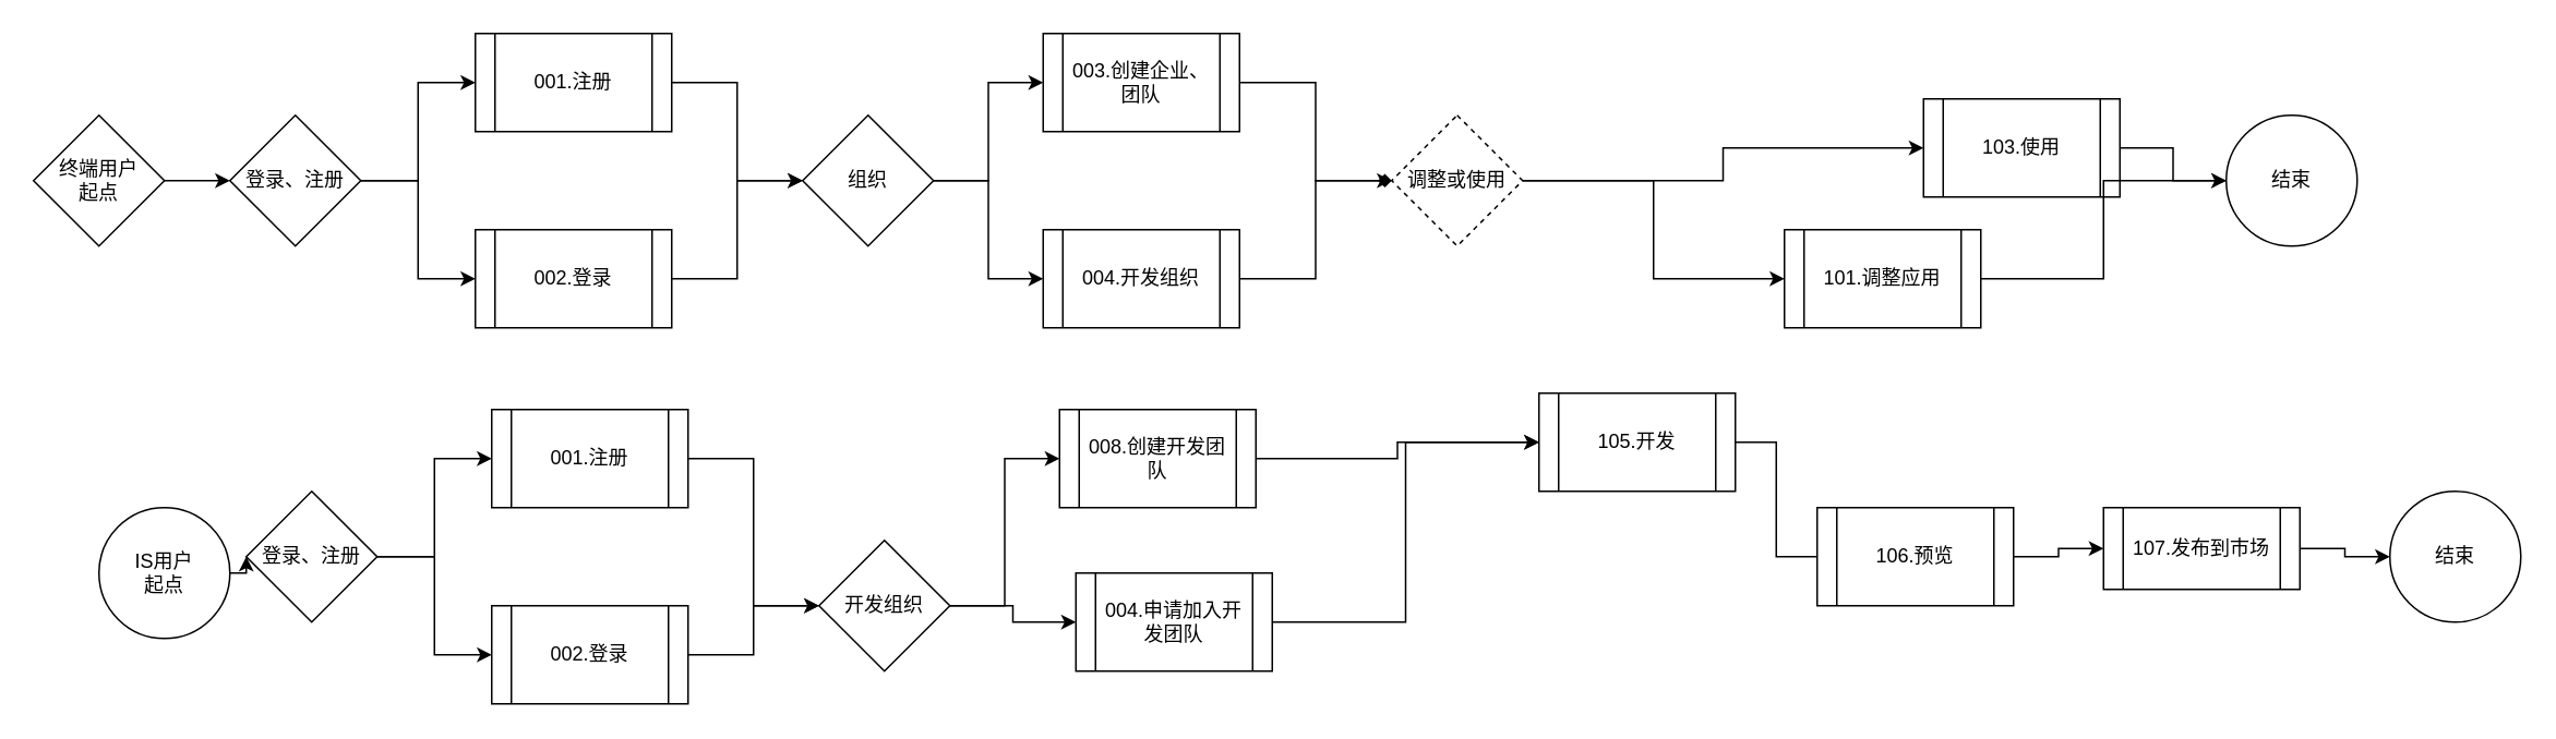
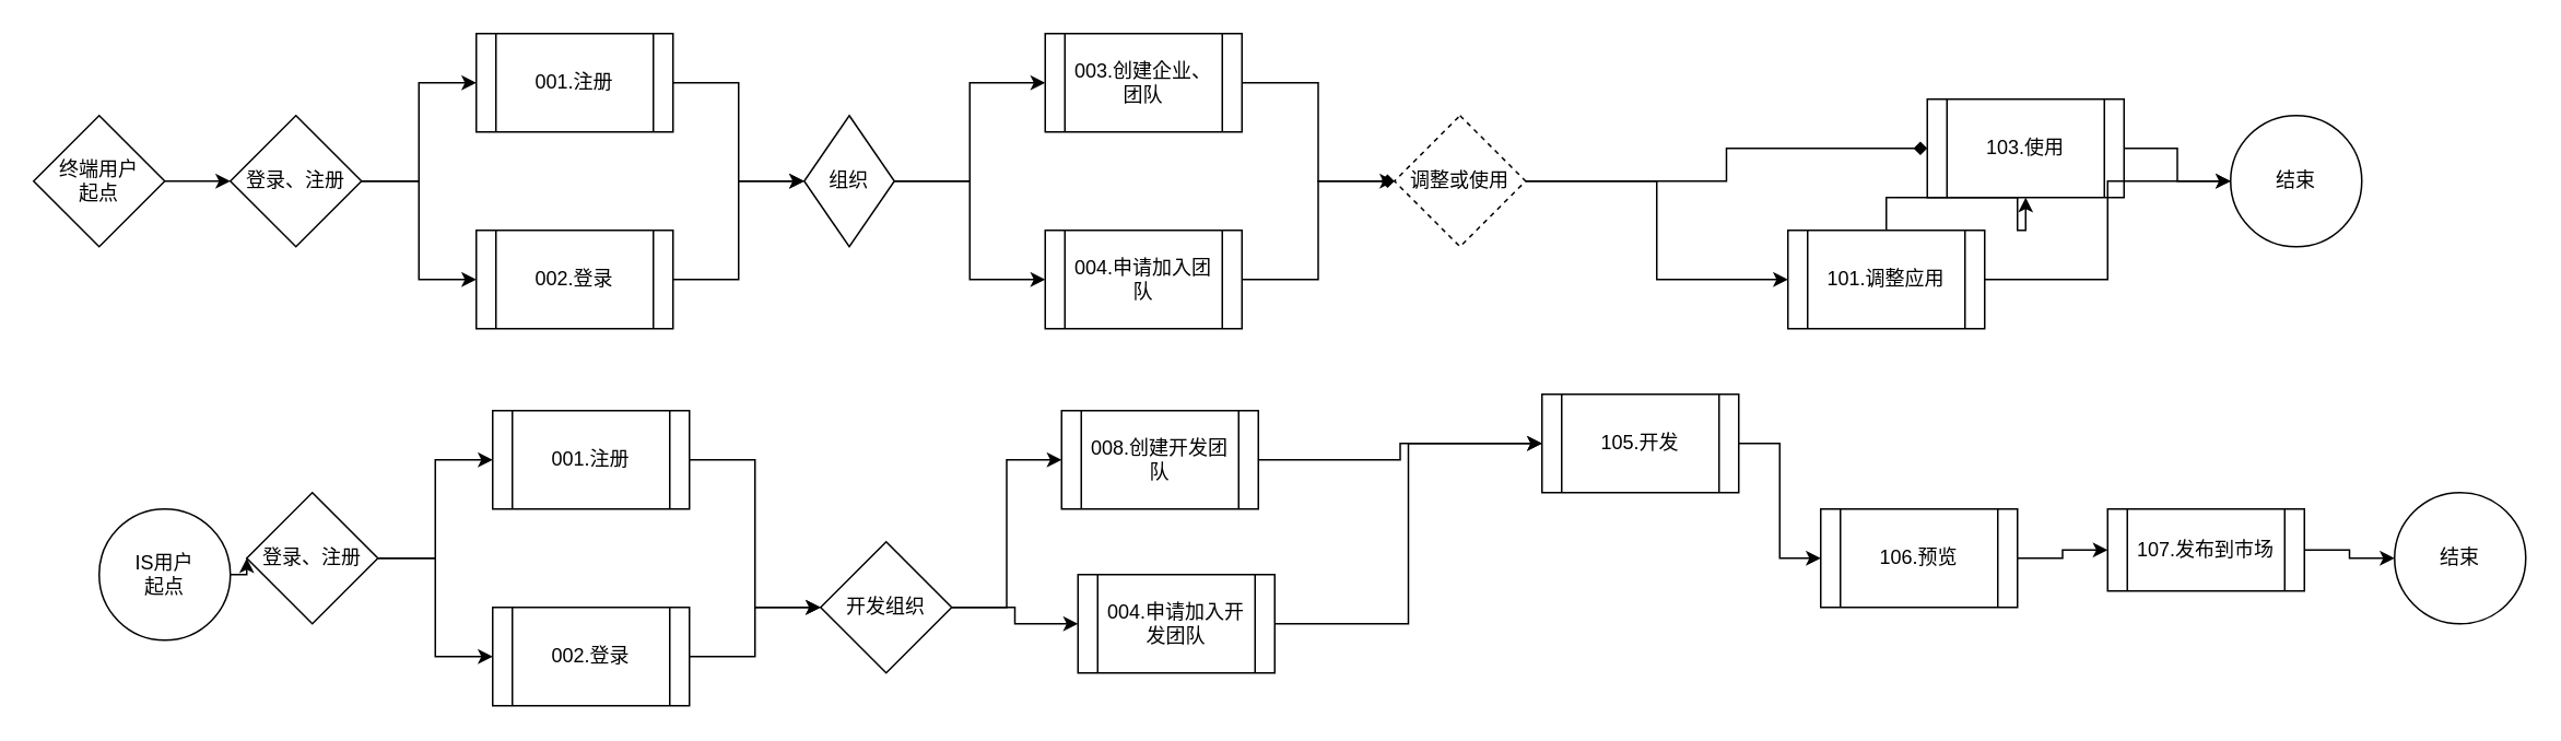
  <mxCell id="0" />
  <mxCell id="1" parent="0" />
  <mxCell id="2" style="edgeStyle=orthogonalEdgeStyle;rounded=0;orthogonalLoop=1;jettySize=auto;html=1;exitX=1;exitY=0.5;exitDx=0;exitDy=0;entryX=0;entryY=0.5;entryDx=0;entryDy=0;" parent="1" source="3" target="6" edge="1"><mxGeometry relative="1" as="geometry" /></mxCell>
  <mxCell id="3" value="终端用户&lt;br&gt;起点" style="rhombus;whiteSpace=wrap;html=1;aspect=fixed;" parent="1" vertex="1"><mxGeometry x="20" y="70" width="80" height="80" as="geometry" /></mxCell>
  <mxCell id="4" style="edgeStyle=orthogonalEdgeStyle;rounded=0;orthogonalLoop=1;jettySize=auto;html=1;exitX=1;exitY=0.5;exitDx=0;exitDy=0;entryX=0;entryY=0.5;entryDx=0;entryDy=0;" parent="1" source="6" target="8" edge="1"><mxGeometry relative="1" as="geometry" /></mxCell>
  <mxCell id="5" style="edgeStyle=orthogonalEdgeStyle;rounded=0;orthogonalLoop=1;jettySize=auto;html=1;exitX=1;exitY=0.5;exitDx=0;exitDy=0;entryX=0;entryY=0.5;entryDx=0;entryDy=0;" parent="1" source="6" target="10" edge="1"><mxGeometry relative="1" as="geometry" /></mxCell>
  <mxCell id="6" value="登录、注册" style="rhombus;whiteSpace=wrap;html=1;" parent="1" vertex="1"><mxGeometry x="140" y="70" width="80" height="80" as="geometry" /></mxCell>
  <mxCell id="7" style="edgeStyle=orthogonalEdgeStyle;rounded=0;orthogonalLoop=1;jettySize=auto;html=1;exitX=1;exitY=0.5;exitDx=0;exitDy=0;entryX=0;entryY=0.5;entryDx=0;entryDy=0;" parent="1" source="8" target="13" edge="1"><mxGeometry relative="1" as="geometry" /></mxCell>
  <mxCell id="8" value="001.注册" style="shape=process;whiteSpace=wrap;html=1;backgroundOutline=1;" parent="1" vertex="1"><mxGeometry x="290" y="20" width="120" height="60" as="geometry" /></mxCell>
  <mxCell id="9" style="edgeStyle=orthogonalEdgeStyle;rounded=0;orthogonalLoop=1;jettySize=auto;html=1;exitX=1;exitY=0.5;exitDx=0;exitDy=0;entryX=0;entryY=0.5;entryDx=0;entryDy=0;" parent="1" source="10" target="13" edge="1"><mxGeometry relative="1" as="geometry" /></mxCell>
  <mxCell id="10" value="002.登录" style="shape=process;whiteSpace=wrap;html=1;backgroundOutline=1;" parent="1" vertex="1"><mxGeometry x="290" y="140" width="120" height="60" as="geometry" /></mxCell>
  <mxCell id="11" style="edgeStyle=orthogonalEdgeStyle;rounded=0;orthogonalLoop=1;jettySize=auto;html=1;exitX=1;exitY=0.5;exitDx=0;exitDy=0;entryX=0;entryY=0.5;entryDx=0;entryDy=0;" parent="1" source="13" target="15" edge="1"><mxGeometry relative="1" as="geometry" /></mxCell>
  <mxCell id="12" style="edgeStyle=orthogonalEdgeStyle;rounded=0;orthogonalLoop=1;jettySize=auto;html=1;exitX=1;exitY=0.5;exitDx=0;exitDy=0;entryX=0;entryY=0.5;entryDx=0;entryDy=0;" parent="1" source="13" target="17" edge="1"><mxGeometry relative="1" as="geometry" /></mxCell>
- <mxCell id="13" value="组织" style="rhombus;whiteSpace=wrap;html=1;" parent="1" vertex="1"><mxGeometry x="490" y="70" width="80" height="80" as="geometry" /></mxCell>
+ <mxCell id="13" value="组织" style="rhombus;whiteSpace=wrap;html=1;" parent="1" vertex="1"><mxGeometry x="490" y="70" width="55" height="80" as="geometry" /></mxCell>
  <mxCell id="14" style="edgeStyle=orthogonalEdgeStyle;rounded=0;orthogonalLoop=1;jettySize=auto;html=1;exitX=1;exitY=0.5;exitDx=0;exitDy=0;entryX=0;entryY=0.5;entryDx=0;entryDy=0;" parent="1" source="15" target="20" edge="1"><mxGeometry relative="1" as="geometry" /></mxCell>
  <mxCell id="15" value="003.创建企业、团队" style="shape=process;whiteSpace=wrap;html=1;backgroundOutline=1;" parent="1" vertex="1"><mxGeometry x="637" y="20" width="120" height="60" as="geometry" /></mxCell>
  <mxCell id="16" style="edgeStyle=orthogonalEdgeStyle;rounded=0;orthogonalLoop=1;jettySize=auto;html=1;exitX=1;exitY=0.5;exitDx=0;exitDy=0;entryX=0;entryY=0.5;entryDx=0;entryDy=0;endArrow=diamond;" parent="1" source="17" target="20" edge="1"><mxGeometry relative="1" as="geometry" /></mxCell>
- <mxCell id="17" value="004.开发组织" style="shape=process;whiteSpace=wrap;html=1;backgroundOutline=1;" parent="1" vertex="1"><mxGeometry x="637" y="140" width="120" height="60" as="geometry" /></mxCell>
- <mxCell id="18" style="edgeStyle=orthogonalEdgeStyle;rounded=0;orthogonalLoop=1;jettySize=auto;html=1;exitX=1;exitY=0.5;exitDx=0;exitDy=0;entryX=0;entryY=0.5;entryDx=0;entryDy=0;" parent="1" source="20" target="22" edge="1"><mxGeometry relative="1" as="geometry" /></mxCell>
+ <mxCell id="17" value="004.申请加入团队" style="shape=process;whiteSpace=wrap;html=1;backgroundOutline=1;" parent="1" vertex="1"><mxGeometry x="637" y="140" width="120" height="60" as="geometry" /></mxCell>
+ <mxCell id="18" style="edgeStyle=orthogonalEdgeStyle;rounded=0;orthogonalLoop=1;jettySize=auto;html=1;exitX=1;exitY=0.5;exitDx=0;exitDy=0;entryX=0;entryY=0.5;entryDx=0;entryDy=0;endArrow=diamond;" parent="1" source="20" target="22" edge="1"><mxGeometry relative="1" as="geometry" /></mxCell>
  <mxCell id="19" style="edgeStyle=orthogonalEdgeStyle;rounded=0;orthogonalLoop=1;jettySize=auto;html=1;exitX=1;exitY=0.5;exitDx=0;exitDy=0;entryX=0;entryY=0.5;entryDx=0;entryDy=0;" edge="1" parent="1" source="20" target="25"><mxGeometry relative="1" as="geometry" /></mxCell>
  <mxCell id="20" value="调整或使用" style="rhombus;whiteSpace=wrap;html=1;dashed=1;" parent="1" vertex="1"><mxGeometry x="850" y="70" width="80" height="80" as="geometry" /></mxCell>
  <mxCell id="21" style="edgeStyle=orthogonalEdgeStyle;rounded=0;orthogonalLoop=1;jettySize=auto;html=1;exitX=1;exitY=0.5;exitDx=0;exitDy=0;entryX=0;entryY=0.5;entryDx=0;entryDy=0;" edge="1" parent="1" source="22" target="26"><mxGeometry relative="1" as="geometry" /></mxCell>
  <mxCell id="22" value="103.使用" style="shape=process;whiteSpace=wrap;html=1;backgroundOutline=1;" parent="1" vertex="1"><mxGeometry x="1175" y="60" width="120" height="60" as="geometry" /></mxCell>
  <mxCell id="23" style="edgeStyle=orthogonalEdgeStyle;rounded=0;orthogonalLoop=1;jettySize=auto;html=1;exitX=1;exitY=0.5;exitDx=0;exitDy=0;" edge="1" parent="1" source="25" target="26"><mxGeometry relative="1" as="geometry" /></mxCell>
+ <mxCell id="24" style="edgeStyle=orthogonalEdgeStyle;rounded=0;orthogonalLoop=1;jettySize=auto;html=1;exitX=0.5;exitY=0;exitDx=0;exitDy=0;entryX=0.5;entryY=1;entryDx=0;entryDy=0;" edge="1" parent="1" source="25" target="22"><mxGeometry relative="1" as="geometry" /></mxCell>
  <mxCell id="25" value="101.调整应用" style="shape=process;whiteSpace=wrap;html=1;backgroundOutline=1;" parent="1" vertex="1"><mxGeometry x="1090" y="140" width="120" height="60" as="geometry" /></mxCell>
  <mxCell id="26" value="结束" style="ellipse;whiteSpace=wrap;html=1;aspect=fixed;" parent="1" vertex="1"><mxGeometry x="1360" y="70" width="80" height="80" as="geometry" /></mxCell>
  <mxCell id="27" style="edgeStyle=orthogonalEdgeStyle;rounded=0;orthogonalLoop=1;jettySize=auto;html=1;exitX=1;exitY=0.5;exitDx=0;exitDy=0;entryX=0;entryY=0.5;entryDx=0;entryDy=0;" edge="1" parent="1" source="28" target="31"><mxGeometry relative="1" as="geometry" /></mxCell>
  <mxCell id="28" value="IS用户&lt;br&gt;起点" style="ellipse;whiteSpace=wrap;html=1;aspect=fixed;" vertex="1" parent="1"><mxGeometry x="60" y="310" width="80" height="80" as="geometry" /></mxCell>
  <mxCell id="29" style="edgeStyle=orthogonalEdgeStyle;rounded=0;orthogonalLoop=1;jettySize=auto;html=1;exitX=1;exitY=0.5;exitDx=0;exitDy=0;entryX=0;entryY=0.5;entryDx=0;entryDy=0;" edge="1" parent="1" source="31" target="33"><mxGeometry relative="1" as="geometry" /></mxCell>
  <mxCell id="30" style="edgeStyle=orthogonalEdgeStyle;rounded=0;orthogonalLoop=1;jettySize=auto;html=1;exitX=1;exitY=0.5;exitDx=0;exitDy=0;entryX=0;entryY=0.5;entryDx=0;entryDy=0;" edge="1" parent="1" source="31" target="35"><mxGeometry relative="1" as="geometry" /></mxCell>
  <mxCell id="31" value="登录、注册" style="rhombus;whiteSpace=wrap;html=1;" vertex="1" parent="1"><mxGeometry x="150" y="300" width="80" height="80" as="geometry" /></mxCell>
  <mxCell id="32" style="edgeStyle=orthogonalEdgeStyle;rounded=0;orthogonalLoop=1;jettySize=auto;html=1;exitX=1;exitY=0.5;exitDx=0;exitDy=0;entryX=0;entryY=0.5;entryDx=0;entryDy=0;" edge="1" parent="1" source="33" target="38"><mxGeometry relative="1" as="geometry" /></mxCell>
  <mxCell id="33" value="001.注册" style="shape=process;whiteSpace=wrap;html=1;backgroundOutline=1;" vertex="1" parent="1"><mxGeometry x="300" y="250" width="120" height="60" as="geometry" /></mxCell>
  <mxCell id="34" style="edgeStyle=orthogonalEdgeStyle;rounded=0;orthogonalLoop=1;jettySize=auto;html=1;exitX=1;exitY=0.5;exitDx=0;exitDy=0;entryX=0;entryY=0.5;entryDx=0;entryDy=0;" edge="1" parent="1" source="35" target="38"><mxGeometry relative="1" as="geometry" /></mxCell>
  <mxCell id="35" value="002.登录" style="shape=process;whiteSpace=wrap;html=1;backgroundOutline=1;" vertex="1" parent="1"><mxGeometry x="300" y="370" width="120" height="60" as="geometry" /></mxCell>
  <mxCell id="36" style="edgeStyle=orthogonalEdgeStyle;rounded=0;orthogonalLoop=1;jettySize=auto;html=1;exitX=1;exitY=0.5;exitDx=0;exitDy=0;entryX=0;entryY=0.5;entryDx=0;entryDy=0;" edge="1" parent="1" source="38" target="40"><mxGeometry relative="1" as="geometry" /></mxCell>
  <mxCell id="37" style="edgeStyle=orthogonalEdgeStyle;rounded=0;orthogonalLoop=1;jettySize=auto;html=1;exitX=1;exitY=0.5;exitDx=0;exitDy=0;entryX=0;entryY=0.5;entryDx=0;entryDy=0;" edge="1" parent="1" source="38" target="42"><mxGeometry relative="1" as="geometry" /></mxCell>
  <mxCell id="38" value="开发组织" style="rhombus;whiteSpace=wrap;html=1;" vertex="1" parent="1"><mxGeometry x="500" y="330" width="80" height="80" as="geometry" /></mxCell>
  <mxCell id="39" style="edgeStyle=orthogonalEdgeStyle;rounded=0;orthogonalLoop=1;jettySize=auto;html=1;exitX=1;exitY=0.5;exitDx=0;exitDy=0;entryX=0;entryY=0.5;entryDx=0;entryDy=0;" edge="1" parent="1" source="40" target="44"><mxGeometry relative="1" as="geometry"><mxPoint x="860" y="340" as="targetPoint" /></mxGeometry></mxCell>
  <mxCell id="40" value="008.创建开发团队" style="shape=process;whiteSpace=wrap;html=1;backgroundOutline=1;" vertex="1" parent="1"><mxGeometry x="647" y="250" width="120" height="60" as="geometry" /></mxCell>
  <mxCell id="41" style="edgeStyle=orthogonalEdgeStyle;rounded=0;orthogonalLoop=1;jettySize=auto;html=1;exitX=1;exitY=0.5;exitDx=0;exitDy=0;entryX=0;entryY=0.5;entryDx=0;entryDy=0;" edge="1" parent="1" source="42" target="44"><mxGeometry relative="1" as="geometry"><mxPoint x="860" y="340" as="targetPoint" /></mxGeometry></mxCell>
  <mxCell id="42" value="004.申请加入开发团队" style="shape=process;whiteSpace=wrap;html=1;backgroundOutline=1;" vertex="1" parent="1"><mxGeometry x="657" y="350" width="120" height="60" as="geometry" /></mxCell>
- <mxCell id="43" style="edgeStyle=orthogonalEdgeStyle;rounded=0;orthogonalLoop=1;jettySize=auto;html=1;exitX=1;exitY=0.5;exitDx=0;exitDy=0;entryX=0;entryY=0.5;entryDx=0;entryDy=0;endArrow=none;" edge="1" parent="1" source="44" target="46"><mxGeometry relative="1" as="geometry" /></mxCell>
+ <mxCell id="43" style="edgeStyle=orthogonalEdgeStyle;rounded=0;orthogonalLoop=1;jettySize=auto;html=1;exitX=1;exitY=0.5;exitDx=0;exitDy=0;entryX=0;entryY=0.5;entryDx=0;entryDy=0;" edge="1" parent="1" source="44" target="46"><mxGeometry relative="1" as="geometry" /></mxCell>
  <mxCell id="44" value="105.开发" style="shape=process;whiteSpace=wrap;html=1;backgroundOutline=1;" vertex="1" parent="1"><mxGeometry x="940" y="240" width="120" height="60" as="geometry" /></mxCell>
  <mxCell id="45" style="edgeStyle=orthogonalEdgeStyle;rounded=0;orthogonalLoop=1;jettySize=auto;html=1;exitX=1;exitY=0.5;exitDx=0;exitDy=0;entryX=0;entryY=0.5;entryDx=0;entryDy=0;" edge="1" parent="1" source="48" target="47"><mxGeometry relative="1" as="geometry" /></mxCell>
  <mxCell id="46" value="106.预览" style="shape=process;whiteSpace=wrap;html=1;backgroundOutline=1;" vertex="1" parent="1"><mxGeometry x="1110" y="310" width="120" height="60" as="geometry" /></mxCell>
  <mxCell id="47" value="结束" style="ellipse;whiteSpace=wrap;html=1;aspect=fixed;" vertex="1" parent="1"><mxGeometry x="1460" y="300" width="80" height="80" as="geometry" /></mxCell>
  <mxCell id="48" value="107.发布到市场" style="shape=process;whiteSpace=wrap;html=1;backgroundOutline=1;" vertex="1" parent="1"><mxGeometry x="1285" y="310" width="120" height="50" as="geometry" /></mxCell>
  <mxCell id="49" style="edgeStyle=orthogonalEdgeStyle;rounded=0;orthogonalLoop=1;jettySize=auto;html=1;exitX=1;exitY=0.5;exitDx=0;exitDy=0;entryX=0;entryY=0.5;entryDx=0;entryDy=0;" edge="1" parent="1" source="46" target="48"><mxGeometry relative="1" as="geometry"><mxPoint x="1270" y="340" as="sourcePoint" /><mxPoint x="1460" y="340" as="targetPoint" /></mxGeometry></mxCell>
